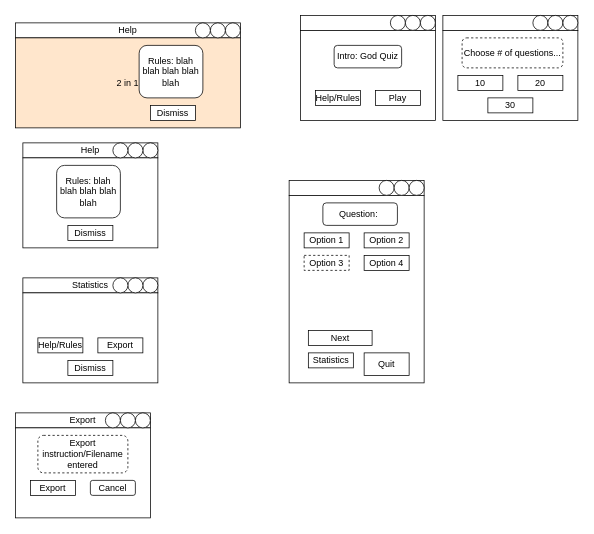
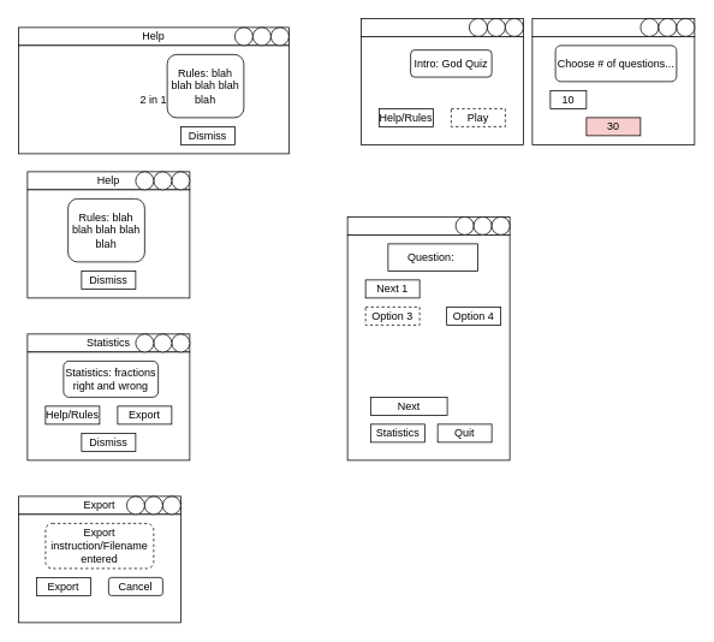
  <mxCell id="0" />
  <mxCell id="1" parent="0" />
  <mxCell id="2" value="" style="rounded=0;whiteSpace=wrap;html=1;" parent="1" vertex="1"><mxGeometry x="385" y="240" width="180" height="20" as="geometry" /></mxCell>
  <mxCell id="3" value="" style="rounded=0;whiteSpace=wrap;html=1;" parent="1" vertex="1"><mxGeometry x="385" y="260" width="180" height="250" as="geometry" /></mxCell>
  <mxCell id="4" value="" style="ellipse;whiteSpace=wrap;html=1;aspect=fixed;" parent="1" vertex="1"><mxGeometry x="505" y="240" width="20" height="20" as="geometry" /></mxCell>
  <mxCell id="5" value="" style="ellipse;whiteSpace=wrap;html=1;aspect=fixed;" parent="1" vertex="1"><mxGeometry x="525" y="240" width="20" height="20" as="geometry" /></mxCell>
  <mxCell id="6" value="" style="ellipse;whiteSpace=wrap;html=1;aspect=fixed;" parent="1" vertex="1"><mxGeometry x="545" y="240" width="20" height="20" as="geometry" /></mxCell>
- <mxCell id="7" value="Option 4" style="rounded=0;whiteSpace=wrap;html=1;" parent="1" vertex="1"><mxGeometry x="485" y="340" width="60" height="20" as="geometry" /></mxCell>
+ <mxCell id="7" value="Option 4" style="rounded=0;whiteSpace=wrap;html=1;" parent="1" vertex="1"><mxGeometry x="495" y="340" width="60" height="20" as="geometry" /></mxCell>
  <mxCell id="8" value="Option 3" style="rounded=0;whiteSpace=wrap;html=1;dashed=1;" parent="1" vertex="1"><mxGeometry x="405" y="340" width="60" height="20" as="geometry" /></mxCell>
- <mxCell id="9" value="Question:&amp;nbsp;" style="rounded=1;whiteSpace=wrap;html=1;" parent="1" vertex="1"><mxGeometry x="430" y="270" width="99.38" height="30" as="geometry" /></mxCell>
- <mxCell id="10" value="Option 1" style="rounded=0;whiteSpace=wrap;html=1;" parent="1" vertex="1"><mxGeometry x="405" y="310" width="60" height="20" as="geometry" /></mxCell>
- <mxCell id="11" value="Option 2" style="rounded=0;whiteSpace=wrap;html=1;" parent="1" vertex="1"><mxGeometry x="485" y="310" width="60" height="20" as="geometry" /></mxCell>
+ <mxCell id="9" value="Question:&amp;nbsp;" style="whiteSpace=wrap;html=1;rounded=0;" parent="1" vertex="1"><mxGeometry x="430" y="270" width="99.38" height="30" as="geometry" /></mxCell>
+ <mxCell id="10" value="Next 1" style="rounded=0;whiteSpace=wrap;html=1;" parent="1" vertex="1"><mxGeometry x="405" y="310" width="60" height="20" as="geometry" /></mxCell>
  <mxCell id="12" value="Help" style="rounded=0;whiteSpace=wrap;html=1;" parent="1" vertex="1"><mxGeometry x="30" y="190" width="180" height="20" as="geometry" /></mxCell>
  <mxCell id="13" value="" style="rounded=0;whiteSpace=wrap;html=1;" parent="1" vertex="1"><mxGeometry x="30" y="210" width="180" height="120" as="geometry" /></mxCell>
  <mxCell id="14" value="" style="ellipse;whiteSpace=wrap;html=1;aspect=fixed;" parent="1" vertex="1"><mxGeometry x="190" y="190" width="20" height="20" as="geometry" /></mxCell>
  <mxCell id="15" value="Dismiss" style="rounded=0;whiteSpace=wrap;html=1;" parent="1" vertex="1"><mxGeometry x="90" y="300" width="60" height="20" as="geometry" /></mxCell>
  <mxCell id="16" value="Rules: blah blah blah blah blah" style="rounded=1;whiteSpace=wrap;html=1;" parent="1" vertex="1"><mxGeometry x="75" y="220" width="85" height="70" as="geometry" /></mxCell>
  <mxCell id="17" value="" style="ellipse;whiteSpace=wrap;html=1;aspect=fixed;" parent="1" vertex="1"><mxGeometry x="170" y="190" width="20" height="20" as="geometry" /></mxCell>
  <mxCell id="18" value="" style="ellipse;whiteSpace=wrap;html=1;aspect=fixed;" parent="1" vertex="1"><mxGeometry x="150" y="190" width="20" height="20" as="geometry" /></mxCell>
  <mxCell id="19" value="" style="group" parent="1" vertex="1" connectable="0"><mxGeometry x="30" y="370" width="180" height="140" as="geometry" /></mxCell>
  <mxCell id="20" value="Statistics" style="rounded=0;whiteSpace=wrap;html=1;" parent="19" vertex="1"><mxGeometry width="180" height="20" as="geometry" /></mxCell>
  <mxCell id="21" value="" style="rounded=0;whiteSpace=wrap;html=1;" parent="19" vertex="1"><mxGeometry y="20" width="180" height="120" as="geometry" /></mxCell>
  <mxCell id="22" value="" style="ellipse;whiteSpace=wrap;html=1;aspect=fixed;" parent="19" vertex="1"><mxGeometry x="160" width="20" height="20" as="geometry" /></mxCell>
  <mxCell id="23" value="Dismiss" style="rounded=0;whiteSpace=wrap;html=1;" parent="19" vertex="1"><mxGeometry x="60" y="110" width="60" height="20" as="geometry" /></mxCell>
  <mxCell id="24" value="" style="ellipse;whiteSpace=wrap;html=1;aspect=fixed;" parent="19" vertex="1"><mxGeometry x="140" width="20" height="20" as="geometry" /></mxCell>
  <mxCell id="25" value="" style="ellipse;whiteSpace=wrap;html=1;aspect=fixed;" parent="19" vertex="1"><mxGeometry x="120" width="20" height="20" as="geometry" /></mxCell>
+ <mxCell id="26" value="Statistics: fractions right and wrong" style="rounded=1;whiteSpace=wrap;html=1;" parent="19" vertex="1"><mxGeometry x="40" y="30" width="105" height="40" as="geometry" /></mxCell>
  <mxCell id="27" value="Help/Rules" style="rounded=0;whiteSpace=wrap;html=1;" parent="19" vertex="1"><mxGeometry x="20" y="80" width="60" height="20" as="geometry" /></mxCell>
  <mxCell id="28" value="Export" style="rounded=0;whiteSpace=wrap;html=1;" parent="19" vertex="1"><mxGeometry x="100" y="80" width="60" height="20" as="geometry" /></mxCell>
  <mxCell id="29" value="Statistics" style="rounded=0;whiteSpace=wrap;html=1;" parent="1" vertex="1"><mxGeometry x="410.63" y="470" width="60" height="20" as="geometry" /></mxCell>
- <mxCell id="30" value="Quit" style="rounded=0;whiteSpace=wrap;html=1;" parent="1" vertex="1"><mxGeometry x="485.01" y="470" width="60" height="30" as="geometry" /></mxCell>
+ <mxCell id="30" value="Quit" style="rounded=0;whiteSpace=wrap;html=1;" parent="1" vertex="1"><mxGeometry x="485.01" y="470" width="60" height="20" as="geometry" /></mxCell>
  <mxCell id="31" value="" style="group" parent="1" vertex="1" connectable="0"><mxGeometry x="20" y="550" width="180" height="140" as="geometry" /></mxCell>
  <mxCell id="32" value="Export" style="rounded=0;whiteSpace=wrap;html=1;" parent="31" vertex="1"><mxGeometry width="180" height="20" as="geometry" /></mxCell>
  <mxCell id="33" value="" style="rounded=0;whiteSpace=wrap;html=1;" parent="31" vertex="1"><mxGeometry y="20" width="180" height="120" as="geometry" /></mxCell>
  <mxCell id="34" value="" style="ellipse;whiteSpace=wrap;html=1;aspect=fixed;" parent="31" vertex="1"><mxGeometry x="160" width="20" height="20" as="geometry" /></mxCell>
  <mxCell id="35" value="Cancel" style="whiteSpace=wrap;html=1;rounded=1;" parent="31" vertex="1"><mxGeometry x="100" y="90" width="60" height="20" as="geometry" /></mxCell>
  <mxCell id="36" value="" style="ellipse;whiteSpace=wrap;html=1;aspect=fixed;" parent="31" vertex="1"><mxGeometry x="140" width="20" height="20" as="geometry" /></mxCell>
  <mxCell id="37" value="" style="ellipse;whiteSpace=wrap;html=1;aspect=fixed;" parent="31" vertex="1"><mxGeometry x="120" width="20" height="20" as="geometry" /></mxCell>
  <mxCell id="38" value="Export instruction/Filename entered" style="rounded=1;whiteSpace=wrap;html=1;dashed=1;" parent="31" vertex="1"><mxGeometry x="30" y="30" width="120" height="50" as="geometry" /></mxCell>
  <mxCell id="39" value="Export" style="rounded=0;whiteSpace=wrap;html=1;" parent="31" vertex="1"><mxGeometry x="20" y="90" width="60" height="20" as="geometry" /></mxCell>
  <mxCell id="40" value="Next" style="rounded=0;whiteSpace=wrap;html=1;" parent="1" vertex="1"><mxGeometry x="410.63" y="440" width="85" height="20" as="geometry" /></mxCell>
  <mxCell id="41" value="" style="group" parent="1" vertex="1" connectable="0"><mxGeometry x="590" y="20" width="180" height="140" as="geometry" /></mxCell>
  <mxCell id="42" value="" style="rounded=0;whiteSpace=wrap;html=1;" parent="41" vertex="1"><mxGeometry width="180" height="20" as="geometry" /></mxCell>
  <mxCell id="43" value="" style="rounded=0;whiteSpace=wrap;html=1;" parent="41" vertex="1"><mxGeometry y="20" width="180" height="120" as="geometry" /></mxCell>
  <mxCell id="44" value="" style="ellipse;whiteSpace=wrap;html=1;aspect=fixed;" parent="41" vertex="1"><mxGeometry x="120" width="20" height="20" as="geometry" /></mxCell>
  <mxCell id="45" value="" style="ellipse;whiteSpace=wrap;html=1;aspect=fixed;" parent="41" vertex="1"><mxGeometry x="140" width="20" height="20" as="geometry" /></mxCell>
  <mxCell id="46" value="" style="ellipse;whiteSpace=wrap;html=1;aspect=fixed;" parent="41" vertex="1"><mxGeometry x="160" width="20" height="20" as="geometry" /></mxCell>
- <mxCell id="47" value="Choose # of questions..." style="rounded=1;whiteSpace=wrap;html=1;dashed=1;" parent="41" vertex="1"><mxGeometry x="25.63" y="30" width="134.37" height="40" as="geometry" /></mxCell>
- <mxCell id="48" value="10" style="rounded=0;whiteSpace=wrap;html=1;" parent="41" vertex="1"><mxGeometry x="20" y="80" width="60" height="20" as="geometry" /></mxCell>
- <mxCell id="49" value="20" style="rounded=0;whiteSpace=wrap;html=1;" parent="41" vertex="1"><mxGeometry x="100" y="80" width="60" height="20" as="geometry" /></mxCell>
- <mxCell id="50" value="30" style="rounded=0;whiteSpace=wrap;html=1;" parent="41" vertex="1"><mxGeometry x="60.01" y="110" width="60" height="20" as="geometry" /></mxCell>
+ <mxCell id="47" value="Choose # of questions..." style="rounded=1;whiteSpace=wrap;html=1;" parent="41" vertex="1"><mxGeometry x="25.63" y="30" width="134.37" height="40" as="geometry" /></mxCell>
+ <mxCell id="48" value="10" style="rounded=0;whiteSpace=wrap;html=1;" parent="41" vertex="1"><mxGeometry x="20" y="80" width="40" height="20" as="geometry" /></mxCell>
+ <mxCell id="50" value="30" style="rounded=0;whiteSpace=wrap;html=1;fillColor=#f8cecc;" parent="41" vertex="1"><mxGeometry x="60.01" y="110" width="60" height="20" as="geometry" /></mxCell>
  <mxCell id="51" value="" style="group" parent="1" vertex="1" connectable="0"><mxGeometry x="400" y="20" width="180" height="140" as="geometry" /></mxCell>
  <mxCell id="52" value="" style="rounded=0;whiteSpace=wrap;html=1;" parent="51" vertex="1"><mxGeometry width="180" height="20" as="geometry" /></mxCell>
  <mxCell id="53" value="" style="rounded=0;whiteSpace=wrap;html=1;" parent="51" vertex="1"><mxGeometry y="20" width="180" height="120" as="geometry" /></mxCell>
  <mxCell id="54" value="" style="ellipse;whiteSpace=wrap;html=1;aspect=fixed;" parent="51" vertex="1"><mxGeometry x="120" width="20" height="20" as="geometry" /></mxCell>
  <mxCell id="55" value="" style="ellipse;whiteSpace=wrap;html=1;aspect=fixed;" parent="51" vertex="1"><mxGeometry x="140" width="20" height="20" as="geometry" /></mxCell>
  <mxCell id="56" value="" style="ellipse;whiteSpace=wrap;html=1;aspect=fixed;" parent="51" vertex="1"><mxGeometry x="160" width="20" height="20" as="geometry" /></mxCell>
- <mxCell id="57" value="Play" style="rounded=0;whiteSpace=wrap;html=1;" parent="51" vertex="1"><mxGeometry x="100" y="100" width="60" height="20" as="geometry" /></mxCell>
+ <mxCell id="57" value="Play" style="rounded=0;whiteSpace=wrap;html=1;dashed=1;" parent="51" vertex="1"><mxGeometry x="100" y="100" width="60" height="20" as="geometry" /></mxCell>
  <mxCell id="58" value="Help/Rules" style="rounded=0;whiteSpace=wrap;html=1;" parent="51" vertex="1"><mxGeometry x="20" y="100" width="60" height="20" as="geometry" /></mxCell>
- <mxCell id="59" value="Intro: God Quiz" style="rounded=1;whiteSpace=wrap;html=1;" parent="51" vertex="1"><mxGeometry x="45" y="40" width="90" height="30" as="geometry" /></mxCell>
+ <mxCell id="59" value="Intro: God Quiz" style="rounded=1;whiteSpace=wrap;html=1;" parent="51" vertex="1"><mxGeometry x="55" y="35" width="90" height="30" as="geometry" /></mxCell>
  <mxCell id="60" value="Help" style="rounded=0;whiteSpace=wrap;html=1;" parent="1" vertex="1"><mxGeometry x="20" y="30" width="300" height="20" as="geometry" /></mxCell>
- <mxCell id="61" value="2 in 1" style="rounded=0;whiteSpace=wrap;html=1;fillColor=#ffe6cc;" parent="1" vertex="1"><mxGeometry x="20" y="50" width="300" height="120" as="geometry" /></mxCell>
+ <mxCell id="61" value="2 in 1" style="rounded=0;whiteSpace=wrap;html=1;" parent="1" vertex="1"><mxGeometry x="20" y="50" width="300" height="120" as="geometry" /></mxCell>
  <mxCell id="62" value="" style="ellipse;whiteSpace=wrap;html=1;aspect=fixed;" parent="1" vertex="1"><mxGeometry x="300" y="30" width="20" height="20" as="geometry" /></mxCell>
  <mxCell id="63" value="Dismiss" style="rounded=0;whiteSpace=wrap;html=1;" parent="1" vertex="1"><mxGeometry x="200" y="140" width="60" height="20" as="geometry" /></mxCell>
  <mxCell id="64" value="Rules: blah blah blah blah blah" style="rounded=1;whiteSpace=wrap;html=1;" parent="1" vertex="1"><mxGeometry x="185" y="60" width="85" height="70" as="geometry" /></mxCell>
  <mxCell id="65" value="" style="ellipse;whiteSpace=wrap;html=1;aspect=fixed;" parent="1" vertex="1"><mxGeometry x="280" y="30" width="20" height="20" as="geometry" /></mxCell>
  <mxCell id="66" value="" style="ellipse;whiteSpace=wrap;html=1;aspect=fixed;" parent="1" vertex="1"><mxGeometry x="260" y="30" width="20" height="20" as="geometry" /></mxCell>
